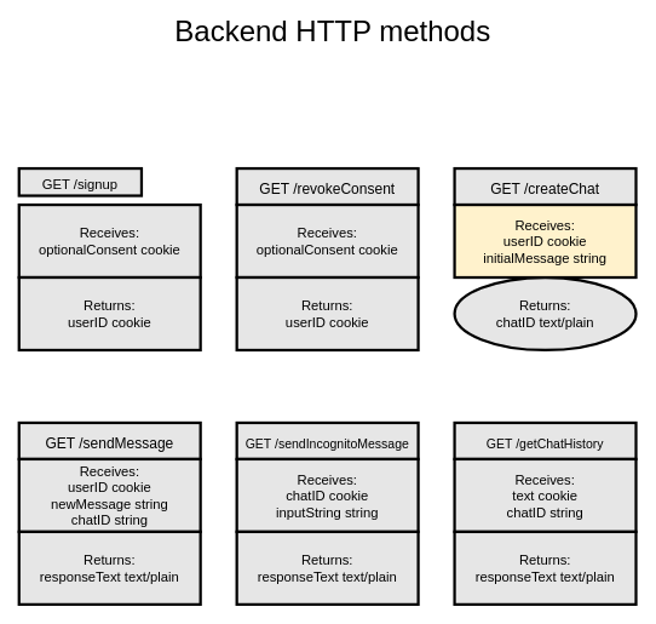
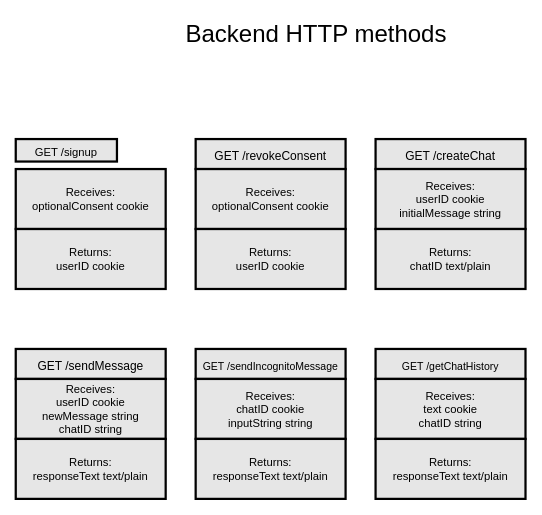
  <mxCell id="0" />
  <mxCell id="1" parent="0" />
  <mxCell id="2" value="&lt;font style=&quot;font-size: 15px;&quot;&gt;GET /signup&lt;font&gt;&lt;br&gt;&lt;/font&gt;&lt;/font&gt;" style="rounded=0;whiteSpace=wrap;html=1;strokeWidth=3;fontSize=24;fillColor=#E6E6E6;" vertex="1" parent="1"><mxGeometry x="20" y="185" width="135" height="30" as="geometry" /></mxCell>
  <mxCell id="3" value="&lt;div&gt;Receives:&lt;/div&gt;&lt;div&gt;optionalConsent cookie&lt;br&gt;&lt;/div&gt;" style="rounded=0;whiteSpace=wrap;html=1;strokeWidth=3;fillColor=#E6E6E6;fontSize=15;" vertex="1" parent="1"><mxGeometry x="20" y="225" width="200" height="80" as="geometry" /></mxCell>
  <mxCell id="4" value="&lt;div&gt;Returns:&lt;/div&gt;&lt;div&gt;userID cookie&lt;br&gt;&lt;/div&gt;" style="rounded=0;whiteSpace=wrap;html=1;strokeWidth=3;fillColor=#E6E6E6;fontSize=15;" vertex="1" parent="1"><mxGeometry x="20" y="305" width="200" height="80" as="geometry" /></mxCell>
  <mxCell id="5" value="&lt;font size=&quot;3&quot;&gt;GET /revokeConsent&lt;/font&gt;" style="rounded=0;whiteSpace=wrap;html=1;strokeWidth=3;fontSize=24;fillColor=#E6E6E6;" vertex="1" parent="1"><mxGeometry x="260" y="185" width="200" height="40" as="geometry" /></mxCell>
  <mxCell id="6" value="&lt;div&gt;Receives:&lt;/div&gt;&lt;div&gt;optionalConsent cookie&lt;br&gt;&lt;/div&gt;" style="rounded=0;whiteSpace=wrap;html=1;strokeWidth=3;fillColor=#E6E6E6;fontSize=15;" vertex="1" parent="1"><mxGeometry x="260" y="225" width="200" height="80" as="geometry" /></mxCell>
  <mxCell id="7" value="&lt;div&gt;Returns:&lt;/div&gt;&lt;div&gt;userID cookie&lt;br&gt;&lt;/div&gt;" style="rounded=0;whiteSpace=wrap;html=1;strokeWidth=3;fillColor=#E6E6E6;fontSize=15;" vertex="1" parent="1"><mxGeometry x="260" y="305" width="200" height="80" as="geometry" /></mxCell>
  <mxCell id="8" value="&lt;font size=&quot;3&quot;&gt;GET /createChat&lt;/font&gt;" style="rounded=0;whiteSpace=wrap;html=1;strokeWidth=3;fontSize=24;fillColor=#E6E6E6;" vertex="1" parent="1"><mxGeometry x="500" y="185" width="200" height="40" as="geometry" /></mxCell>
- <mxCell id="9" value="&lt;div&gt;Receives:&lt;/div&gt;&lt;div&gt;userID cookie&lt;/div&gt;&lt;div&gt;initialMessage string&lt;br&gt;&lt;/div&gt;" style="rounded=0;whiteSpace=wrap;html=1;strokeWidth=3;fillColor=#fff2cc;fontSize=15;" vertex="1" parent="1"><mxGeometry x="500" y="225" width="200" height="80" as="geometry" /></mxCell>
- <mxCell id="10" value="&lt;div&gt;Returns:&lt;/div&gt;&lt;div&gt;chatID text/plain&lt;/div&gt;" style="ellipse;whiteSpace=wrap;html=1;strokeWidth=3;fillColor=#E6E6E6;fontSize=15;" vertex="1" parent="1"><mxGeometry x="500" y="305" width="200" height="80" as="geometry" /></mxCell>
+ <mxCell id="9" value="&lt;div&gt;Receives:&lt;/div&gt;&lt;div&gt;userID cookie&lt;/div&gt;&lt;div&gt;initialMessage string&lt;br&gt;&lt;/div&gt;" style="rounded=0;whiteSpace=wrap;html=1;strokeWidth=3;fillColor=#E6E6E6;fontSize=15;" vertex="1" parent="1"><mxGeometry x="500" y="225" width="200" height="80" as="geometry" /></mxCell>
+ <mxCell id="10" value="&lt;div&gt;Returns:&lt;/div&gt;&lt;div&gt;chatID text/plain&lt;/div&gt;" style="rounded=0;whiteSpace=wrap;html=1;strokeWidth=3;fillColor=#E6E6E6;fontSize=15;" vertex="1" parent="1"><mxGeometry x="500" y="305" width="200" height="80" as="geometry" /></mxCell>
  <mxCell id="11" value="&lt;font size=&quot;3&quot;&gt;GET /sendMessage&lt;/font&gt;" style="rounded=0;whiteSpace=wrap;html=1;strokeWidth=3;fontSize=24;fillColor=#E6E6E6;" vertex="1" parent="1"><mxGeometry x="20" y="465" width="200" height="40" as="geometry" /></mxCell>
  <mxCell id="12" value="&lt;div&gt;Receives:&lt;/div&gt;&lt;div&gt;userID cookie&lt;/div&gt;&lt;div&gt;newMessage string&lt;/div&gt;&lt;div&gt;chatID string&lt;br&gt;&lt;/div&gt;" style="rounded=0;whiteSpace=wrap;html=1;strokeWidth=3;fillColor=#E6E6E6;fontSize=15;" vertex="1" parent="1"><mxGeometry x="20" y="505" width="200" height="80" as="geometry" /></mxCell>
  <mxCell id="13" value="&lt;div&gt;Returns:&lt;/div&gt;&lt;div&gt;responseText text/plain&lt;/div&gt;" style="rounded=0;whiteSpace=wrap;html=1;strokeWidth=3;fillColor=#E6E6E6;fontSize=15;" vertex="1" parent="1"><mxGeometry x="20" y="585" width="200" height="80" as="geometry" /></mxCell>
  <mxCell id="14" value="&lt;font style=&quot;font-size: 14px;&quot;&gt;GET /sendIncognitoMessage&lt;br&gt;&lt;/font&gt;" style="rounded=0;whiteSpace=wrap;html=1;strokeWidth=3;fontSize=24;fillColor=#E6E6E6;" vertex="1" parent="1"><mxGeometry x="260" y="465" width="200" height="40" as="geometry" /></mxCell>
  <mxCell id="15" value="&lt;div&gt;Receives:&lt;/div&gt;&lt;div&gt;chatID cookie&lt;/div&gt;&lt;div&gt;inputString string&lt;/div&gt;" style="rounded=0;whiteSpace=wrap;html=1;strokeWidth=3;fillColor=#E6E6E6;fontSize=15;" vertex="1" parent="1"><mxGeometry x="260" y="505" width="200" height="80" as="geometry" /></mxCell>
  <mxCell id="16" value="&lt;div&gt;Returns:&lt;/div&gt;&lt;div&gt;responseText text/plain&lt;br&gt;&lt;/div&gt;" style="rounded=0;whiteSpace=wrap;html=1;strokeWidth=3;fillColor=#E6E6E6;fontSize=15;" vertex="1" parent="1"><mxGeometry x="260" y="585" width="200" height="80" as="geometry" /></mxCell>
  <mxCell id="17" value="&lt;font style=&quot;font-size: 14px;&quot;&gt;GET /getChatHistory&lt;br&gt;&lt;/font&gt;" style="rounded=0;whiteSpace=wrap;html=1;strokeWidth=3;fontSize=24;fillColor=#E6E6E6;" vertex="1" parent="1"><mxGeometry x="500" y="465" width="200" height="40" as="geometry" /></mxCell>
  <mxCell id="18" value="&lt;div&gt;Receives:&lt;/div&gt;&lt;div&gt;text cookie&lt;/div&gt;&lt;div&gt;chatID string&lt;br&gt;&lt;/div&gt;" style="rounded=0;whiteSpace=wrap;html=1;strokeWidth=3;fillColor=#E6E6E6;fontSize=15;" vertex="1" parent="1"><mxGeometry x="500" y="505" width="200" height="80" as="geometry" /></mxCell>
  <mxCell id="19" value="&lt;div&gt;Returns:&lt;/div&gt;&lt;div&gt;responseText text/plain&lt;br&gt;&lt;/div&gt;" style="rounded=0;whiteSpace=wrap;html=1;strokeWidth=3;fillColor=#E6E6E6;fontSize=15;" vertex="1" parent="1"><mxGeometry x="500" y="585" width="200" height="80" as="geometry" /></mxCell>
- <mxCell id="20" value="&lt;font style=&quot;font-size: 32px;&quot;&gt;Backend HTTP methods&lt;br&gt;&lt;/font&gt;" style="text;html=1;align=center;verticalAlign=middle;whiteSpace=wrap;rounded=0;" vertex="1" parent="1"><mxGeometry x="186" y="20" width="360" height="30" as="geometry" /></mxCell>
+ <mxCell id="20" value="&lt;font style=&quot;font-size: 32px;&quot;&gt;Backend HTTP methods&lt;br&gt;&lt;/font&gt;" style="text;html=1;align=center;verticalAlign=middle;whiteSpace=wrap;rounded=0;" vertex="1" parent="1"><mxGeometry x="241" y="30" width="360" height="30" as="geometry" /></mxCell>
